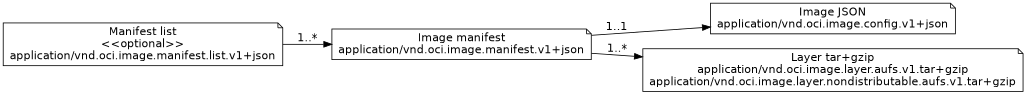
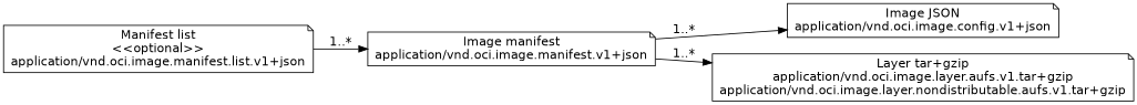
  digraph {
    rankdir=LR
    fontname="DejaVu Sans"
    node [shape=note fontname="DejaVu Sans"]
    edge [fontname="DejaVu Sans"]
    n1 [label="Manifest list\n<<optional>>\napplication/vnd.oci.image.manifest.list.v1+json"]
    n2 [label="Image manifest\napplication/vnd.oci.image.manifest.v1+json"]
    n3 [label="Image JSON\napplication/vnd.oci.image.config.v1+json"]
    n4 [label="Layer tar+gzip\napplication/vnd.oci.image.layer.aufs.v1.tar+gzip\napplication/vnd.oci.image.layer.nondistributable.aufs.v1.tar+gzip"]
    n1 -> n2 [label="1..*"]
-   n2 -> n3 [label="1..1"]
+   n2 -> n3 [label="1..*"]
    n2 -> n4 [label="1..*"]
  }
